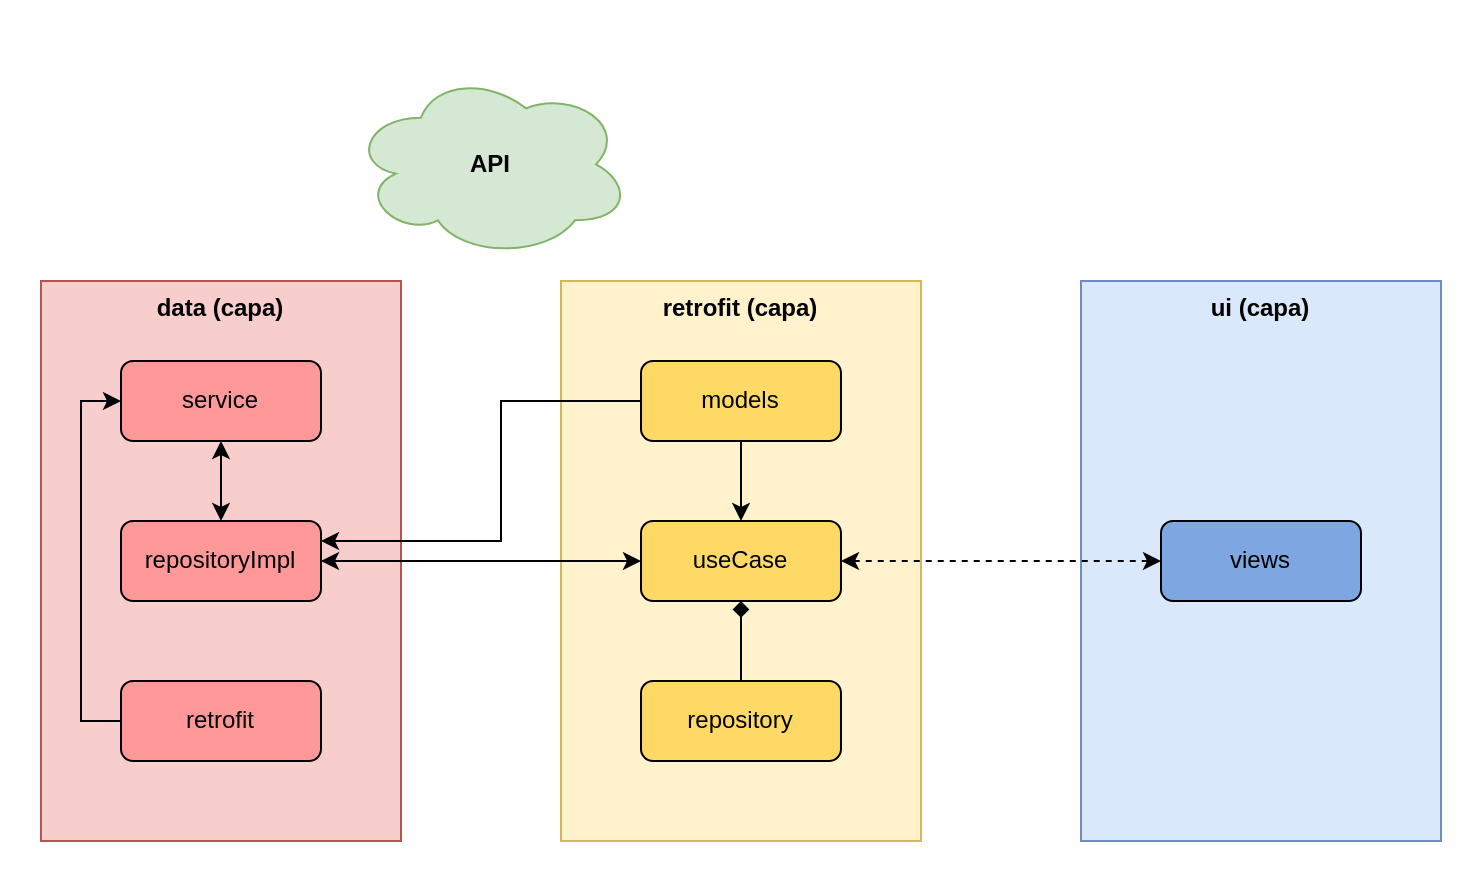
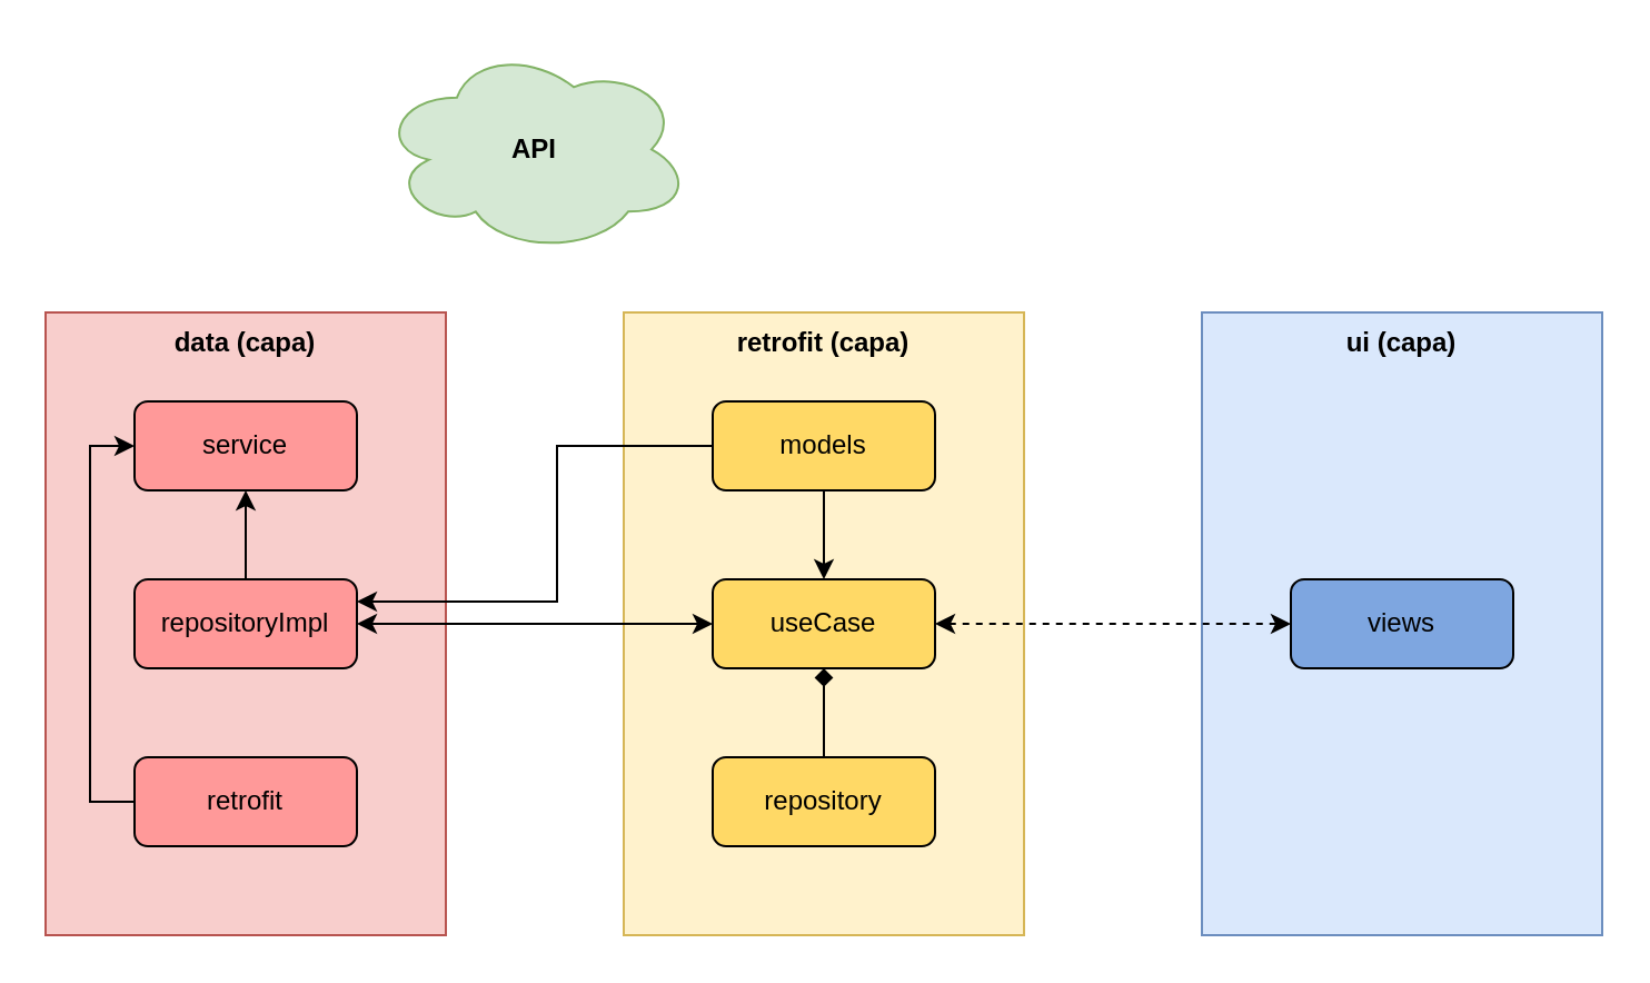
  <mxCell id="0" />
  <mxCell id="1" parent="0" />
  <mxCell id="2" value="&lt;b&gt;ui (capa)&lt;/b&gt;" style="rounded=0;whiteSpace=wrap;html=1;align=center;verticalAlign=top;fillColor=#dae8fc;strokeColor=#6c8ebf;" parent="1" vertex="1"><mxGeometry x="540" y="140" width="180" height="280" as="geometry" /></mxCell>
  <mxCell id="3" value="&lt;b&gt;retrofit (capa)&lt;/b&gt;" style="rounded=0;whiteSpace=wrap;html=1;align=center;verticalAlign=top;fillColor=#fff2cc;strokeColor=#d6b656;" parent="1" vertex="1"><mxGeometry x="280" y="140" width="180" height="280" as="geometry" /></mxCell>
  <mxCell id="4" value="&lt;b&gt;data (capa)&lt;/b&gt;" style="rounded=0;whiteSpace=wrap;html=1;align=center;verticalAlign=top;fillColor=#f8cecc;strokeColor=#b85450;" parent="1" vertex="1"><mxGeometry x="20" y="140" width="180" height="280" as="geometry" /></mxCell>
  <mxCell id="5" value="" style="edgeStyle=orthogonalEdgeStyle;rounded=0;orthogonalLoop=1;jettySize=auto;html=1;entryX=0;entryY=0.5;entryDx=0;entryDy=0;" parent="1" source="6" target="8" edge="1"><mxGeometry relative="1" as="geometry"><Array as="points"><mxPoint x="40" y="360" /><mxPoint x="40" y="200" /></Array></mxGeometry></mxCell>
  <mxCell id="6" value="retrofit" style="rounded=1;whiteSpace=wrap;html=1;fillColor=#FF9999;strokeColor=#000000;" parent="1" vertex="1"><mxGeometry x="60" y="340" width="100" height="40" as="geometry" /></mxCell>
- <mxCell id="7" value="" style="edgeStyle=orthogonalEdgeStyle;rounded=0;orthogonalLoop=1;jettySize=auto;html=1;startArrow=classic;startFill=1;" parent="1" source="8" target="10" edge="1"><mxGeometry relative="1" as="geometry" /></mxCell>
+ <mxCell id="7" value="" style="edgeStyle=orthogonalEdgeStyle;rounded=0;orthogonalLoop=1;jettySize=auto;html=1;startArrow=classic;startFill=1;endArrow=none;" parent="1" source="8" target="10" edge="1"><mxGeometry relative="1" as="geometry" /></mxCell>
  <mxCell id="8" value="service" style="rounded=1;whiteSpace=wrap;html=1;fillColor=#FF9999;strokeColor=#000000;" parent="1" vertex="1"><mxGeometry x="60" y="180" width="100" height="40" as="geometry" /></mxCell>
  <mxCell id="9" value="" style="edgeStyle=orthogonalEdgeStyle;rounded=0;orthogonalLoop=1;jettySize=auto;html=1;entryX=0;entryY=0.5;entryDx=0;entryDy=0;strokeColor=default;flowAnimation=0;shadow=0;startArrow=classic;startFill=1;" parent="1" source="10" target="17" edge="1"><mxGeometry relative="1" as="geometry"><Array as="points"><mxPoint x="250" y="280" /><mxPoint x="250" y="280" /></Array></mxGeometry></mxCell>
  <mxCell id="10" value="repositoryImpl" style="rounded=1;whiteSpace=wrap;html=1;fillColor=#FF9999;strokeColor=#000000;" parent="1" vertex="1"><mxGeometry x="60" y="260" width="100" height="40" as="geometry" /></mxCell>
  <mxCell id="11" style="edgeStyle=orthogonalEdgeStyle;rounded=0;orthogonalLoop=1;jettySize=auto;html=1;entryX=1;entryY=0.25;entryDx=0;entryDy=0;" parent="1" source="13" target="10" edge="1"><mxGeometry relative="1" as="geometry"><Array as="points"><mxPoint x="250" y="200" /><mxPoint x="250" y="270" /></Array></mxGeometry></mxCell>
  <mxCell id="12" value="" style="edgeStyle=orthogonalEdgeStyle;rounded=0;orthogonalLoop=1;jettySize=auto;html=1;" parent="1" source="13" target="17" edge="1"><mxGeometry relative="1" as="geometry" /></mxCell>
  <mxCell id="13" value="models" style="rounded=1;whiteSpace=wrap;html=1;fillColor=#FFD966;strokeColor=#000000;" parent="1" vertex="1"><mxGeometry x="320" y="180" width="100" height="40" as="geometry" /></mxCell>
  <mxCell id="14" value="" style="edgeStyle=orthogonalEdgeStyle;rounded=0;orthogonalLoop=1;jettySize=auto;html=1;endArrow=diamond;" parent="1" source="15" target="17" edge="1"><mxGeometry relative="1" as="geometry" /></mxCell>
  <mxCell id="15" value="repository" style="rounded=1;whiteSpace=wrap;html=1;fillColor=#FFD966;" parent="1" vertex="1"><mxGeometry x="320" y="340" width="100" height="40" as="geometry" /></mxCell>
  <mxCell id="16" value="" style="edgeStyle=orthogonalEdgeStyle;rounded=0;orthogonalLoop=1;jettySize=auto;html=1;entryX=0;entryY=0.5;entryDx=0;entryDy=0;startArrow=classic;startFill=1;dashed=1;" parent="1" source="17" target="18" edge="1"><mxGeometry relative="1" as="geometry"><mxPoint x="510" y="280" as="targetPoint" /></mxGeometry></mxCell>
  <mxCell id="17" value="useCase" style="rounded=1;whiteSpace=wrap;html=1;fillColor=#FFD966;" parent="1" vertex="1"><mxGeometry x="320" y="260" width="100" height="40" as="geometry" /></mxCell>
  <mxCell id="18" value="views" style="rounded=1;whiteSpace=wrap;html=1;fillColor=#7EA6E0;" parent="1" vertex="1"><mxGeometry x="580" y="260" width="100" height="40" as="geometry" /></mxCell>
- <mxCell id="19" value="&lt;b&gt;API&lt;/b&gt;" style="ellipse;shape=cloud;whiteSpace=wrap;html=1;fillColor=#d5e8d4;strokeColor=#82b366;" parent="1" vertex="1"><mxGeometry x="175" y="35" width="140" height="93.33" as="geometry" /></mxCell>
+ <mxCell id="19" value="&lt;b&gt;API&lt;/b&gt;" style="ellipse;shape=cloud;whiteSpace=wrap;html=1;fillColor=#d5e8d4;strokeColor=#82b366;" parent="1" vertex="1"><mxGeometry x="170" y="20" width="140" height="93.33" as="geometry" /></mxCell>
